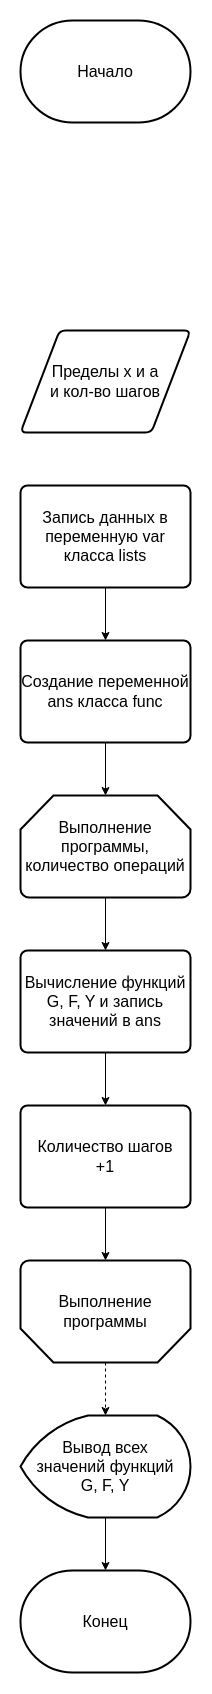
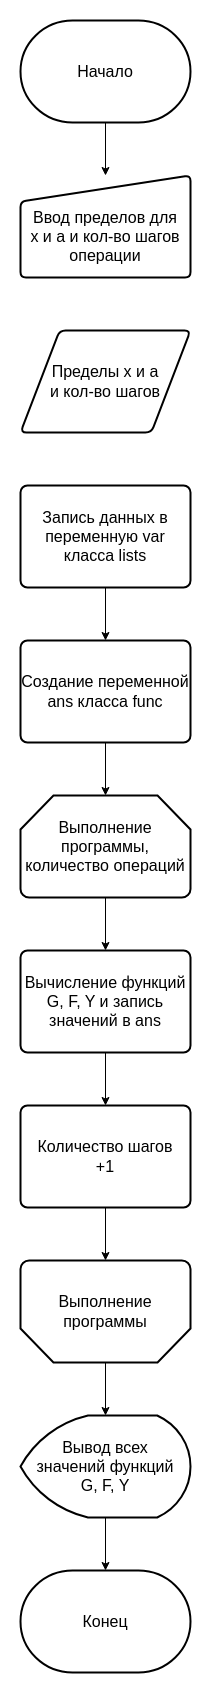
  <mxCell id="0" />
  <mxCell id="1" parent="0" />
+ <mxCell id="2" value="" style="edgeStyle=none;html=1;fontSize=16;" edge="1" parent="1" source="3" target="5"><mxGeometry relative="1" as="geometry" /></mxCell>
  <mxCell id="3" value="Начало" style="strokeWidth=2;html=1;shape=mxgraph.flowchart.terminator;whiteSpace=wrap;fontSize=16;aspect=fixed;" vertex="1" parent="1"><mxGeometry x="20" width="170" height="102" as="geometry" y="20" /></mxCell>
  <mxCell id="4" value="Конец" style="strokeWidth=2;html=1;shape=mxgraph.flowchart.terminator;whiteSpace=wrap;fontSize=16;aspect=fixed;" vertex="1" parent="1"><mxGeometry x="20" y="1570" width="170" height="102" as="geometry" /></mxCell>
+ <mxCell id="5" value="Ввод пределов для&lt;br&gt;x и a и кол-во шагов&lt;br&gt;операции" style="html=1;strokeWidth=2;shape=manualInput;whiteSpace=wrap;rounded=1;size=26;arcSize=11;fontSize=16;aspect=fixed;spacing=0;spacingTop=20;" vertex="1" parent="1"><mxGeometry x="20" y="175" width="170" height="102" as="geometry" /></mxCell>
  <mxCell id="6" value="Пределы x и a&lt;br&gt;и кол-во шагов" style="shape=parallelogram;html=1;strokeWidth=2;perimeter=parallelogramPerimeter;whiteSpace=wrap;rounded=1;arcSize=12;size=0.23;fontSize=16;aspect=fixed;" vertex="1" parent="1"><mxGeometry x="20" y="330" width="170" height="102" as="geometry" /></mxCell>
  <mxCell id="7" value="" style="edgeStyle=none;html=1;fontSize=16;" edge="1" parent="1" source="8" target="10"><mxGeometry relative="1" as="geometry" /></mxCell>
  <mxCell id="8" value="Запись данных в&lt;br&gt;переменную var&lt;br&gt;класса lists" style="rounded=1;whiteSpace=wrap;html=1;absoluteArcSize=1;arcSize=14;strokeWidth=2;fontSize=16;aspect=fixed;" vertex="1" parent="1"><mxGeometry x="20" y="485" width="170" height="102" as="geometry" /></mxCell>
  <mxCell id="9" value="" style="edgeStyle=none;html=1;fontSize=16;" edge="1" parent="1" source="10" target="12"><mxGeometry relative="1" as="geometry" /></mxCell>
  <mxCell id="10" value="Создание переменной&lt;br&gt;ans класса func" style="rounded=1;whiteSpace=wrap;html=1;absoluteArcSize=1;arcSize=14;strokeWidth=2;fontSize=16;aspect=fixed;" vertex="1" parent="1"><mxGeometry x="20" y="640" width="170" height="102" as="geometry" /></mxCell>
  <mxCell id="11" value="" style="edgeStyle=none;html=1;fontSize=16;" edge="1" parent="1" source="12" target="16"><mxGeometry relative="1" as="geometry" /></mxCell>
  <mxCell id="12" value="Выполнение программы,&lt;br&gt;количество операций" style="strokeWidth=2;html=1;shape=mxgraph.flowchart.loop_limit;whiteSpace=wrap;fontSize=16;aspect=fixed;" vertex="1" parent="1"><mxGeometry x="20" y="795" width="170" height="102" as="geometry" /></mxCell>
- <mxCell id="13" value="" style="edgeStyle=none;html=1;fontSize=16;dashed=1;" edge="1" parent="1" source="14" target="20"><mxGeometry relative="1" as="geometry" /></mxCell>
+ <mxCell id="13" value="" style="edgeStyle=none;html=1;fontSize=16;" edge="1" parent="1" source="14" target="20"><mxGeometry relative="1" as="geometry" /></mxCell>
  <mxCell id="14" value="Выполнение программы" style="strokeWidth=2;html=1;shape=mxgraph.flowchart.loop_limit;whiteSpace=wrap;fontSize=16;aspect=fixed;direction=west;" vertex="1" parent="1"><mxGeometry x="20" y="1260" width="170" height="102" as="geometry" /></mxCell>
  <mxCell id="15" value="" style="edgeStyle=none;html=1;fontSize=16;" edge="1" parent="1" source="16" target="18"><mxGeometry relative="1" as="geometry" /></mxCell>
  <mxCell id="16" value="Вычисление функций&lt;br&gt;G, F, Y и запись&lt;br&gt;значений в ans" style="rounded=1;whiteSpace=wrap;html=1;absoluteArcSize=1;arcSize=14;strokeWidth=2;fontSize=16;" vertex="1" parent="1"><mxGeometry x="20" y="950" width="170" height="102" as="geometry" /></mxCell>
  <mxCell id="17" value="" style="edgeStyle=none;html=1;fontSize=16;" edge="1" parent="1" source="18" target="14"><mxGeometry relative="1" as="geometry" /></mxCell>
  <mxCell id="18" value="Количество шагов&lt;br&gt;+1" style="rounded=1;whiteSpace=wrap;html=1;absoluteArcSize=1;arcSize=14;strokeWidth=2;fontSize=16;" vertex="1" parent="1"><mxGeometry x="20" y="1105" width="170" height="102" as="geometry" /></mxCell>
  <mxCell id="19" value="" style="edgeStyle=none;html=1;fontSize=16;" edge="1" parent="1" source="20" target="4"><mxGeometry relative="1" as="geometry" /></mxCell>
  <mxCell id="20" value="Вывод всех&lt;br&gt;значений функций&lt;br&gt;G, F, Y" style="strokeWidth=2;html=1;shape=mxgraph.flowchart.display;whiteSpace=wrap;fontSize=16;" vertex="1" parent="1"><mxGeometry x="20" y="1415" width="170" height="102" as="geometry" /></mxCell>
